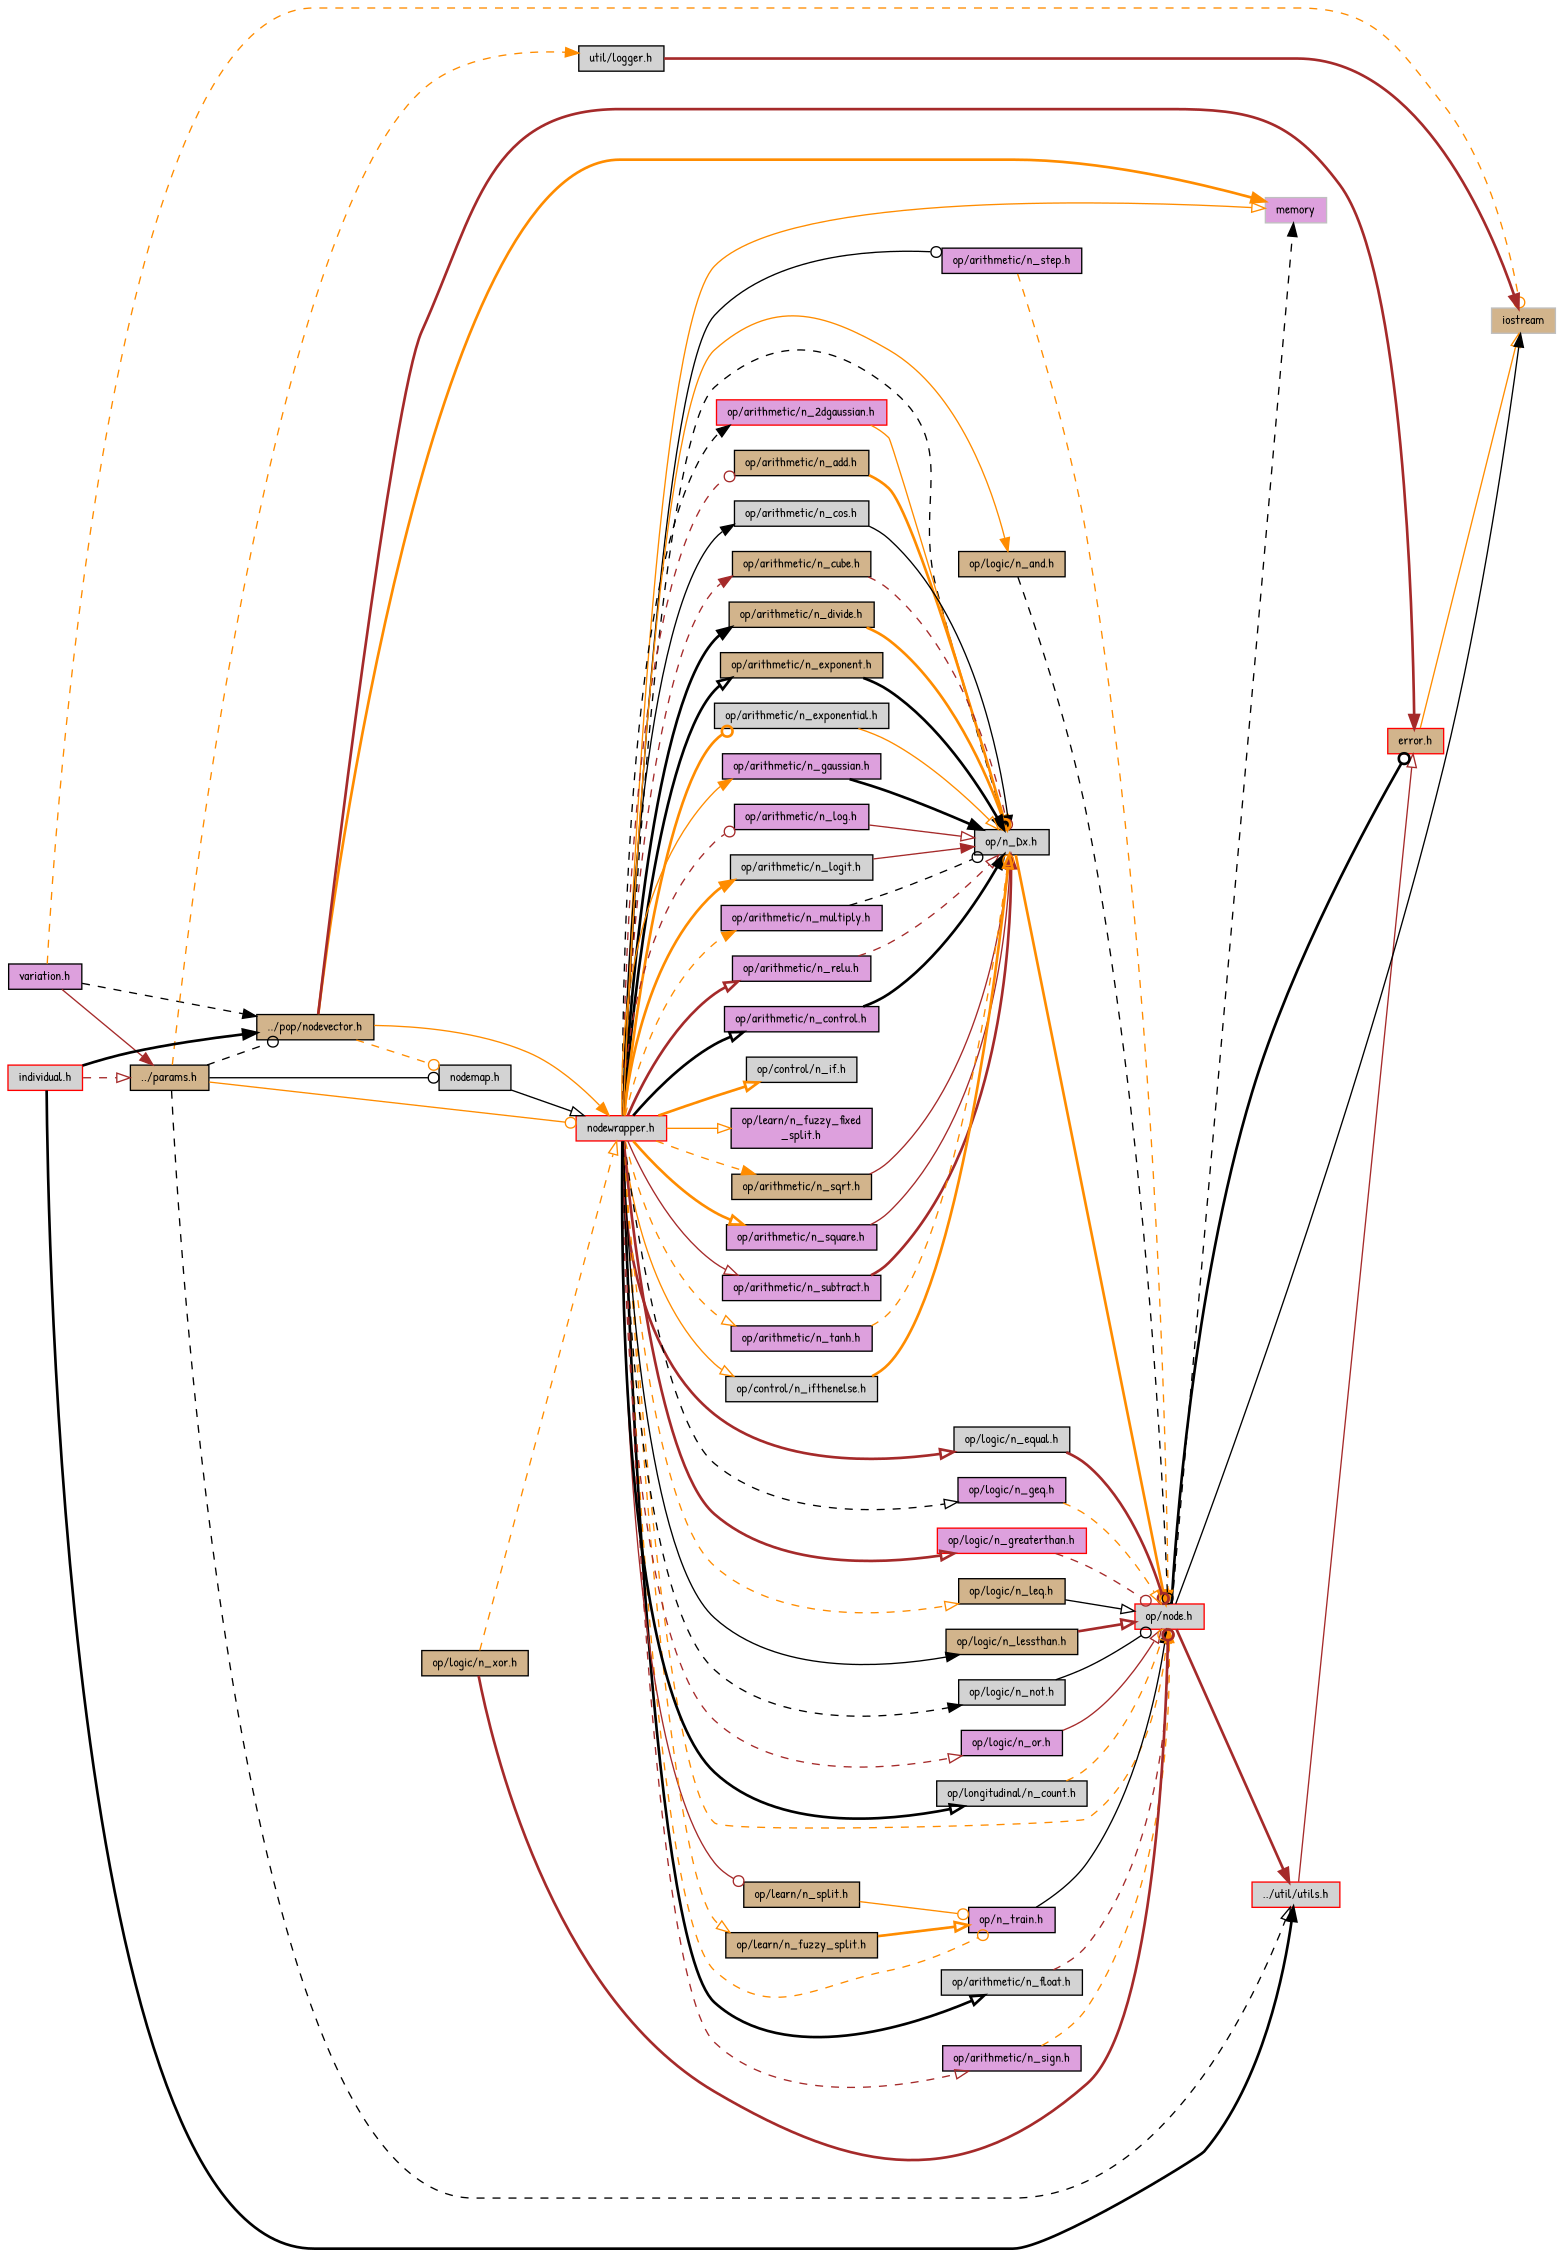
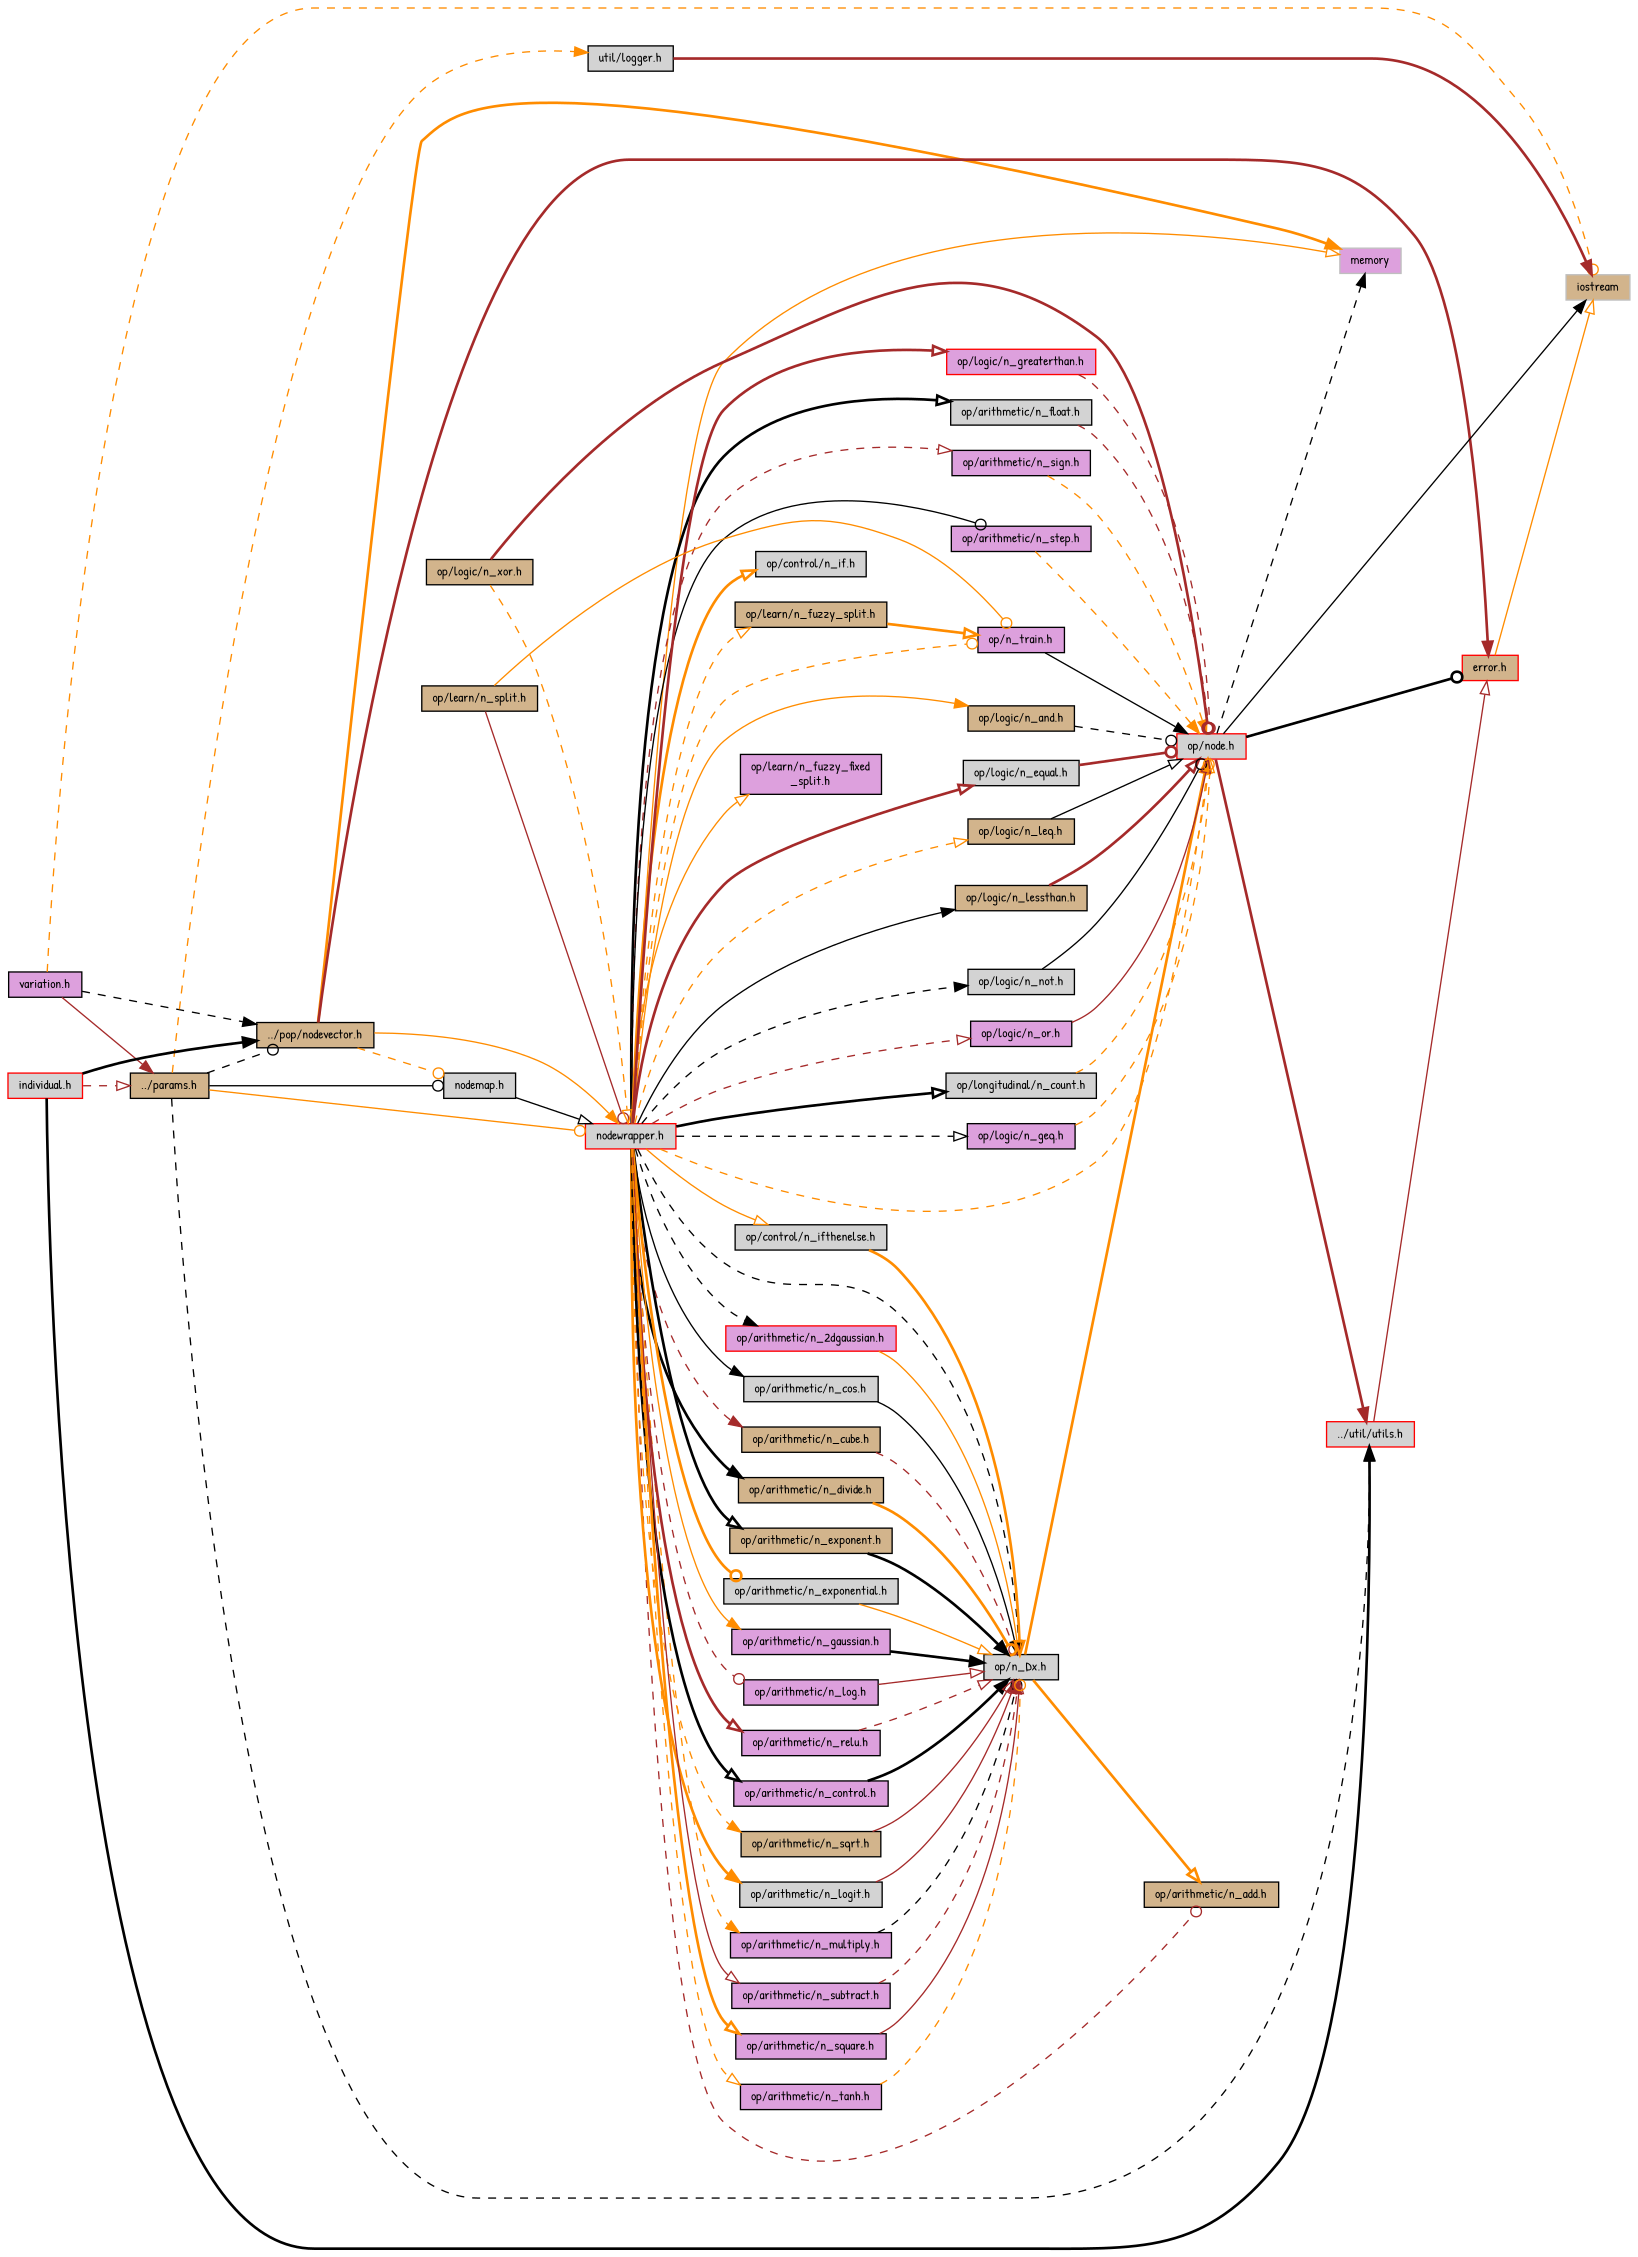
  digraph {
    fontname="Patrick Hand"
    rankdir=LR
    node [color=black fillcolor=plum fontname="Patrick Hand" fontsize=10 shape=record style=filled]
    edge [arrowhead=onormal color=darkorange fontname="Patrick Hand" fontsize=10 labelfontname=Helvetica labelfontsize=10 style=dashed]
    n1 [fontcolor=black height=0.2 label="variation.h" width=0.4]
    n2 [color=grey75 fillcolor=tan height=0.2 label=iostream width=0.4]
    n3 [fillcolor=tan height=0.2 label="../pop/nodevector.h" width=0.4]
    n4 [fillcolor=tan height=0.2 label="../params.h" width=0.4]
    n5 [color=grey75 height=0.2 label=memory width=0.4]
    n6 [color=red fillcolor=lightgrey height=0.2 label="nodewrapper.h" width=0.4]
    n7 [color=red fillcolor=tan height=0.2 label="error.h" width=0.4]
    n8 [fillcolor=lightgrey height=0.2 label="nodemap.h" width=0.4]
    n9 [color=red fillcolor=lightgrey height=0.2 label="../util/utils.h" width=0.4]
    n10 [fillcolor=lightgrey height=0.2 label="util/logger.h" width=0.4]
    n11 [color=red fillcolor=lightgrey height=0.2 label="op/node.h" width=0.4]
    n12 [height=0.2 label="op/n_train.h" width=0.4]
    n13 [fillcolor=lightgrey height=0.2 label="op/n_Dx.h" width=0.4]
    n14 [color=red height=0.2 label="op/arithmetic/n_2dgaussian.h" width=0.4]
    n15 [fillcolor=tan height=0.2 label="op/arithmetic/n_add.h" width=0.4]
    n16 [fillcolor=lightgrey height=0.2 label="op/arithmetic/n_cos.h" width=0.4]
    n17 [fillcolor=tan height=0.2 label="op/arithmetic/n_cube.h" width=0.4]
    n18 [fillcolor=tan height=0.2 label="op/arithmetic/n_divide.h" width=0.4]
    n19 [fillcolor=tan height=0.2 label="op/arithmetic/n_exponent.h" width=0.4]
    n20 [fillcolor=lightgrey height=0.2 label="op/arithmetic/n_exponential.h" width=0.4]
    n21 [fillcolor=lightgrey height=0.2 label="op/arithmetic/n_float.h" width=0.4]
    n22 [height=0.2 label="op/arithmetic/n_gaussian.h" width=0.4]
    n23 [height=0.2 label="op/arithmetic/n_log.h" width=0.4]
    n24 [fillcolor=lightgrey height=0.2 label="op/arithmetic/n_logit.h" width=0.4]
    n25 [height=0.2 label="op/arithmetic/n_multiply.h" width=0.4]
    n26 [height=0.2 label="op/arithmetic/n_relu.h" width=0.4]
    n27 [height=0.2 label="op/arithmetic/n_sign.h" width=0.4]
    n28 [height=0.2 label="op/arithmetic/n_control.h" width=0.4]
    n29 [fillcolor=tan height=0.2 label="op/arithmetic/n_sqrt.h" width=0.4]
    n30 [height=0.2 label="op/arithmetic/n_square.h" width=0.4]
    n31 [height=0.2 label="op/arithmetic/n_step.h" width=0.4]
    n32 [height=0.2 label="op/arithmetic/n_subtract.h" width=0.4]
    n33 [height=0.2 label="op/arithmetic/n_tanh.h" width=0.4]
    n34 [fillcolor=lightgrey height=0.2 label="op/control/n_if.h" width=0.4]
    n35 [fillcolor=lightgrey height=0.2 label="op/control/n_ifthenelse.h" width=0.4]
    n36 [fillcolor=tan height=0.2 label="op/learn/n_split.h" width=0.4]
    n37 [fillcolor=tan height=0.2 label="op/learn/n_fuzzy_split.h" width=0.4]
    n38 [height=0.2 label="op/learn/n_fuzzy_fixed\l_split.h" width=0.4]
    n39 [fillcolor=tan height=0.2 label="op/logic/n_and.h" width=0.4]
    n40 [fillcolor=lightgrey height=0.2 label="op/logic/n_equal.h" width=0.4]
    n41 [height=0.2 label="op/logic/n_geq.h" width=0.4]
    n42 [color=red height=0.2 label="op/logic/n_greaterthan.h" width=0.4]
    n43 [fillcolor=tan height=0.2 label="op/logic/n_leq.h" width=0.4]
    n44 [fillcolor=tan height=0.2 label="op/logic/n_lessthan.h" width=0.4]
    n45 [fillcolor=lightgrey height=0.2 label="op/logic/n_not.h" width=0.4]
    n46 [height=0.2 label="op/logic/n_or.h" width=0.4]
    n47 [fillcolor=lightgrey height=0.2 label="op/longitudinal/n_count.h" width=0.4]
    n48 [fillcolor=tan height=0.2 label="op/logic/n_xor.h" width=0.4]
    n49 [color=red fillcolor=lightgrey height=0.2 label="individual.h" width=0.4]
    n1 -> n2 [arrowhead=odot]
    n1 -> n3 [arrowhead=normal color=black]
    n1 -> n4 [arrowhead=normal color=brown style=solid]
    n3 -> n5 [arrowhead=normal style=bold]
    n3 -> n6 [arrowhead=normal style=solid]
    n3 -> n7 [arrowhead=normal color=brown style=bold]
    n3 -> n8 [arrowhead=odot]
    n4 -> n3 [arrowhead=odot color=black]
    n4 -> n6 [arrowhead=odot style=solid]
    n4 -> n8 [arrowhead=odot color=black style=solid]
    n4 -> n9 [color=black]
    n4 -> n10 [arrowhead=normal]
    n6 -> n5 [style=solid]
    n6 -> n11
    n6 -> n12 [arrowhead=odot]
    n6 -> n13 [arrowhead=normal color=black]
    n6 -> n14 [arrowhead=normal color=black]
    n6 -> n15 [arrowhead=odot color=brown]
    n6 -> n16 [arrowhead=normal color=black style=solid]
    n6 -> n17 [arrowhead=normal color=brown]
    n6 -> n18 [arrowhead=normal color=black style=bold]
    n6 -> n19 [color=black style=bold]
    n6 -> n20 [arrowhead=odot style=bold]
    n6 -> n21 [color=black style=bold]
    n6 -> n22 [arrowhead=normal style=solid]
    n6 -> n23 [arrowhead=odot color=brown]
    n6 -> n24 [arrowhead=normal style=bold]
    n6 -> n25 [arrowhead=normal]
    n6 -> n26 [color=brown style=bold]
    n6 -> n27 [color=brown]
    n6 -> n28 [color=black style=bold]
    n6 -> n29 [arrowhead=normal]
    n6 -> n30 [style=bold]
    n6 -> n31 [arrowhead=odot color=black style=solid]
    n6 -> n32 [color=brown style=solid]
    n6 -> n33
    n6 -> n34 [style=bold]
    n6 -> n35 [style=solid]
-   n6 -> n36 [arrowhead=odot color=brown style=solid]
+   n36 -> n6 [arrowhead=odot color=brown style=solid]
    n6 -> n37
    n6 -> n38 [style=solid]
    n6 -> n39 [arrowhead=normal style=solid]
    n6 -> n40 [color=brown style=bold]
    n6 -> n41 [color=black]
    n6 -> n42 [color=brown style=bold]
    n6 -> n43
    n6 -> n44 [arrowhead=normal color=black style=solid]
    n6 -> n45 [arrowhead=normal color=black]
    n6 -> n46 [color=brown]
    n6 -> n47 [color=black style=bold]
    n7 -> n2 [style=solid]
    n8 -> n6 [color=black style=solid]
    n9 -> n7 [color=brown style=solid]
    n10 -> n2 [arrowhead=normal color=brown style=bold]
    n11 -> n2 [arrowhead=normal color=black style=solid]
    n11 -> n5 [arrowhead=normal color=black]
    n11 -> n7 [arrowhead=odot color=black style=bold]
    n11 -> n9 [arrowhead=normal color=brown style=bold]
    n12 -> n11 [arrowhead=normal color=black style=solid]
    n13 -> n11 [arrowhead=normal style=bold]
    n14 -> n13 [style=solid]
-   n15 -> n13 [style=bold]
+   n13 -> n15 [style=bold]
    n16 -> n13 [arrowhead=normal color=black style=solid]
    n17 -> n13 [arrowhead=odot color=brown]
    n18 -> n13 [arrowhead=odot style=bold]
    n19 -> n13 [arrowhead=normal color=black style=bold]
    n20 -> n13 [style=solid]
    n21 -> n11 [arrowhead=odot color=brown]
    n22 -> n13 [arrowhead=normal color=black style=bold]
    n23 -> n13 [color=brown style=solid]
    n24 -> n13 [arrowhead=normal color=brown style=solid]
    n25 -> n13 [arrowhead=odot color=black]
    n26 -> n13 [color=brown]
    n27 -> n11 [arrowhead=normal]
    n28 -> n13 [arrowhead=normal color=black style=bold]
    n29 -> n13 [color=brown style=solid]
    n30 -> n13 [color=brown style=solid]
    n31 -> n11 [arrowhead=normal]
-   n32 -> n13 [arrowhead=normal color=brown style=bold]
+   n32 -> n13 [arrowhead=normal color=brown]
    n33 -> n13 [arrowhead=odot]
    n35 -> n13 [style=bold]
    n36 -> n12 [arrowhead=odot style=solid]
    n37 -> n12 [style=bold]
    n39 -> n11 [arrowhead=odot color=black]
    n40 -> n11 [arrowhead=odot color=brown style=bold]
    n41 -> n11
    n42 -> n11 [arrowhead=odot color=brown]
    n43 -> n11 [color=black style=solid]
    n44 -> n11 [color=brown style=bold]
    n45 -> n11 [arrowhead=odot color=black style=solid]
    n46 -> n11 [color=brown style=solid]
    n47 -> n11 [arrowhead=odot]
    n48 -> n6
    n48 -> n11 [arrowhead=odot color=brown style=bold]
    n49 -> n3 [arrowhead=normal color=black style=bold]
    n49 -> n4 [color=brown]
    n49 -> n9 [arrowhead=normal color=black style=bold]
  }
